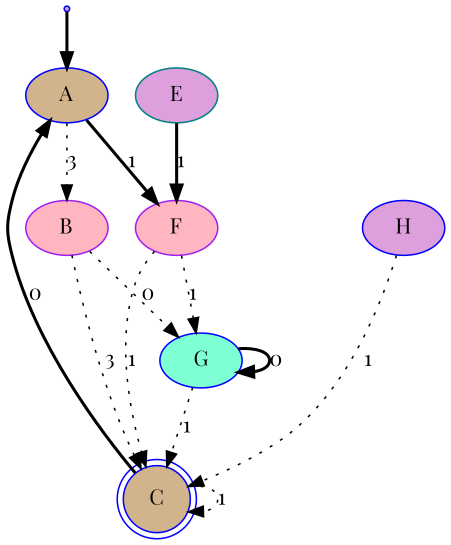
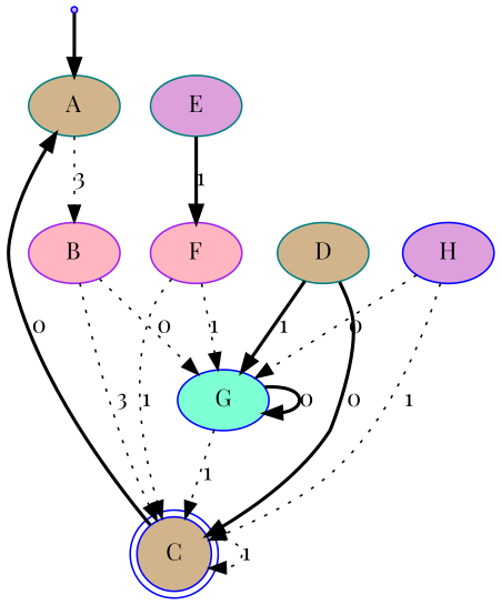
  digraph {
    fontname="Playfair Display"
    node [color=blue fillcolor=plum fontname="Playfair Display" style=filled]
    edge [fontname="Playfair Display" style=dotted]
    inic [shape=point]
-   A [fillcolor=tan]
+   A [color=teal fillcolor=tan]
    B [color=purple fillcolor=lightpink]
    F [color=purple fillcolor=lightpink]
    C [fillcolor=tan shape=doublecircle]
    G [fillcolor=aquamarine]
    E [color=teal]
+   D [color=teal fillcolor=tan]
    H
    inic -> A [style=bold]
    A -> B [label=3]
-   A -> F [label=1 style=bold]
    B -> C [label=3]
    B -> G [label=0]
    F -> C [label=1]
    F -> G [label=1]
    C -> A [label=0 style=bold]
    C -> C [label=1]
    G -> C [label=1]
    G -> G [label=0 style=bold]
    E -> F [label=1 style=bold]
+   D -> C [label=0 style=bold]
+   D -> G [label=1 style=bold]
    H -> C [label=1]
+   H -> G [label=0]
  }
